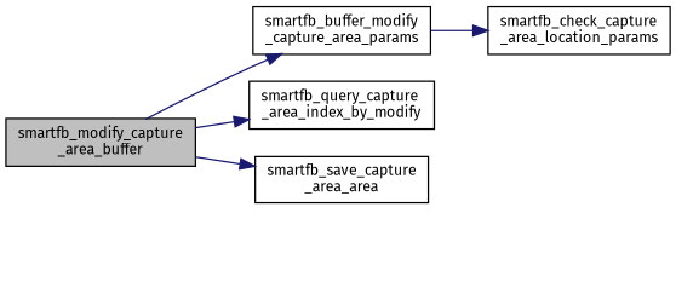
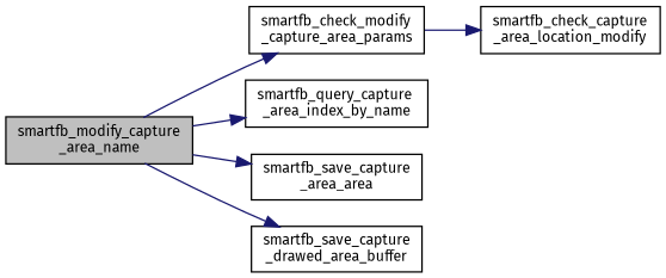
  digraph {
    fontname="Fira Sans"
    rankdir=LR
    node [color=black fontname="Fira Sans" fontsize=10 shape=record]
    edge [color=midnightblue fontname="Fira Sans" fontsize=10 labelfontname=Helvetica labelfontsize=10 style=solid]
-   n1 [fillcolor=grey75 fontcolor=black height=0.2 label="smartfb_modify_capture\l_area_buffer" style=filled width=0.4]
-   n2 [height=0.2 label="smartfb_buffer_modify\l_capture_area_params" width=0.4]
-   n3 [height=0.2 label="smartfb_query_capture\l_area_index_by_modify" width=0.4]
+   n1 [fillcolor=grey75 fontcolor=black height=0.2 label="smartfb_modify_capture\l_area_name" style=filled width=0.4]
+   n2 [height=0.2 label="smartfb_check_modify\l_capture_area_params" width=0.4]
+   n3 [height=0.2 label="smartfb_query_capture\l_area_index_by_name" width=0.4]
    n4 [height=0.2 label="smartfb_save_capture\l_area_area" width=0.4]
-   n6 [height=0.2 label="smartfb_check_capture\l_area_location_params" width=0.4]
+   n5 [height=0.2 label="smartfb_save_capture\l_drawed_area_buffer" width=0.4]
+   n6 [height=0.2 label="smartfb_check_capture\l_area_location_modify" width=0.4]
    n1 -> n2
    n1 -> n3
    n1 -> n4
+   n1 -> n5
    n2 -> n6
  }
